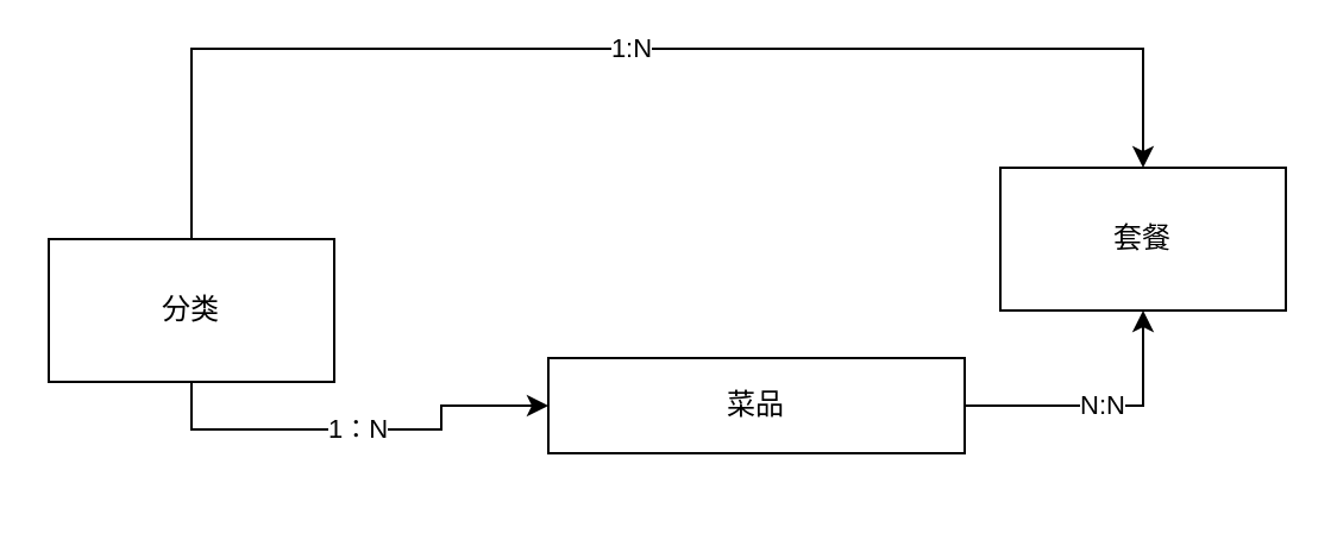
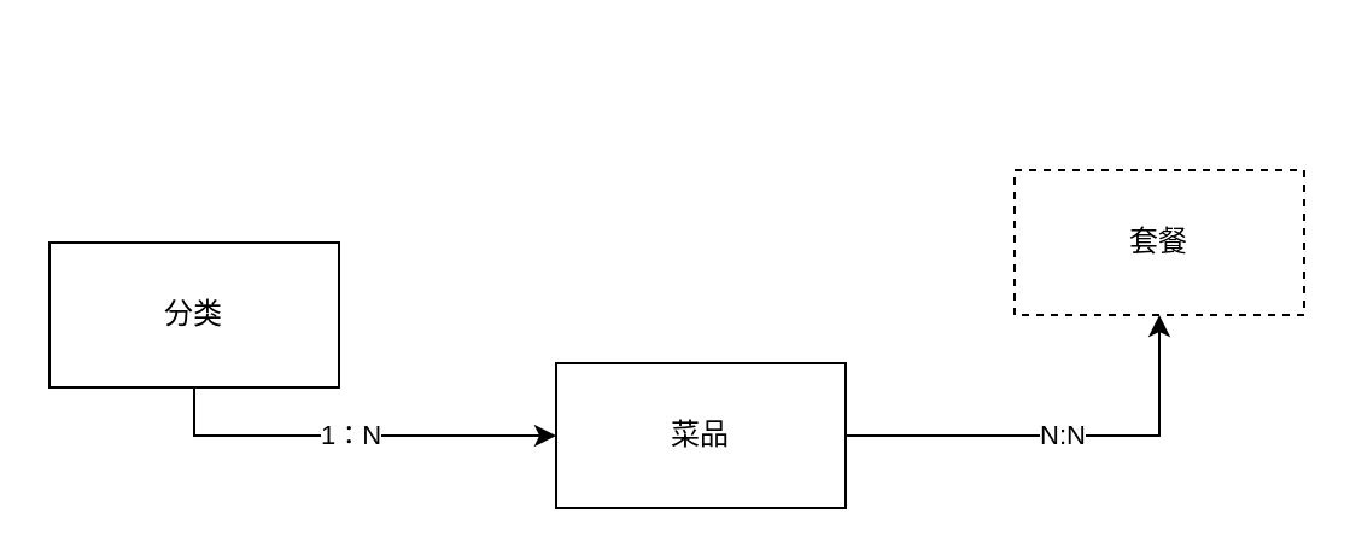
  <mxCell id="0" />
  <mxCell id="1" parent="0" />
  <mxCell id="2" value="1：N" style="edgeStyle=orthogonalEdgeStyle;rounded=0;orthogonalLoop=1;jettySize=auto;html=1;entryX=0;entryY=0.5;entryDx=0;entryDy=0;exitX=0.5;exitY=1;exitDx=0;exitDy=0;" edge="1" parent="1" source="4" target="6"><mxGeometry relative="1" as="geometry"><mxPoint x="140" y="100" as="sourcePoint" /><mxPoint x="220" y="100" as="targetPoint" /></mxGeometry></mxCell>
- <mxCell id="3" value="1:N" style="edgeStyle=orthogonalEdgeStyle;rounded=0;orthogonalLoop=1;jettySize=auto;html=1;exitX=0.5;exitY=0;exitDx=0;exitDy=0;entryX=0.5;entryY=0;entryDx=0;entryDy=0;" edge="1" parent="1" source="4" target="7"><mxGeometry relative="1" as="geometry"><Array as="points"><mxPoint x="80" y="20" /><mxPoint x="480" y="20" /></Array></mxGeometry></mxCell>
  <mxCell id="4" value="分类" style="rounded=0;whiteSpace=wrap;html=1;" vertex="1" parent="1"><mxGeometry x="20" y="100" width="120" height="60" as="geometry" /></mxCell>
  <mxCell id="5" value="N:N" style="edgeStyle=orthogonalEdgeStyle;rounded=0;orthogonalLoop=1;jettySize=auto;html=1;" edge="1" parent="1" source="6" target="7"><mxGeometry relative="1" as="geometry" /></mxCell>
- <mxCell id="6" value="菜品" style="rounded=0;whiteSpace=wrap;html=1;" vertex="1" parent="1"><mxGeometry x="230" y="150" width="175" height="40" as="geometry" /></mxCell>
- <mxCell id="7" value="套餐" style="rounded=0;whiteSpace=wrap;html=1;" vertex="1" parent="1"><mxGeometry x="420" y="70" width="120" height="60" as="geometry" /></mxCell>
+ <mxCell id="6" value="菜品" style="rounded=0;whiteSpace=wrap;html=1;" vertex="1" parent="1"><mxGeometry x="230" y="150" width="120" height="60" as="geometry" /></mxCell>
+ <mxCell id="7" value="套餐" style="rounded=0;whiteSpace=wrap;html=1;dashed=1;" vertex="1" parent="1"><mxGeometry x="420" y="70" width="120" height="60" as="geometry" /></mxCell>
